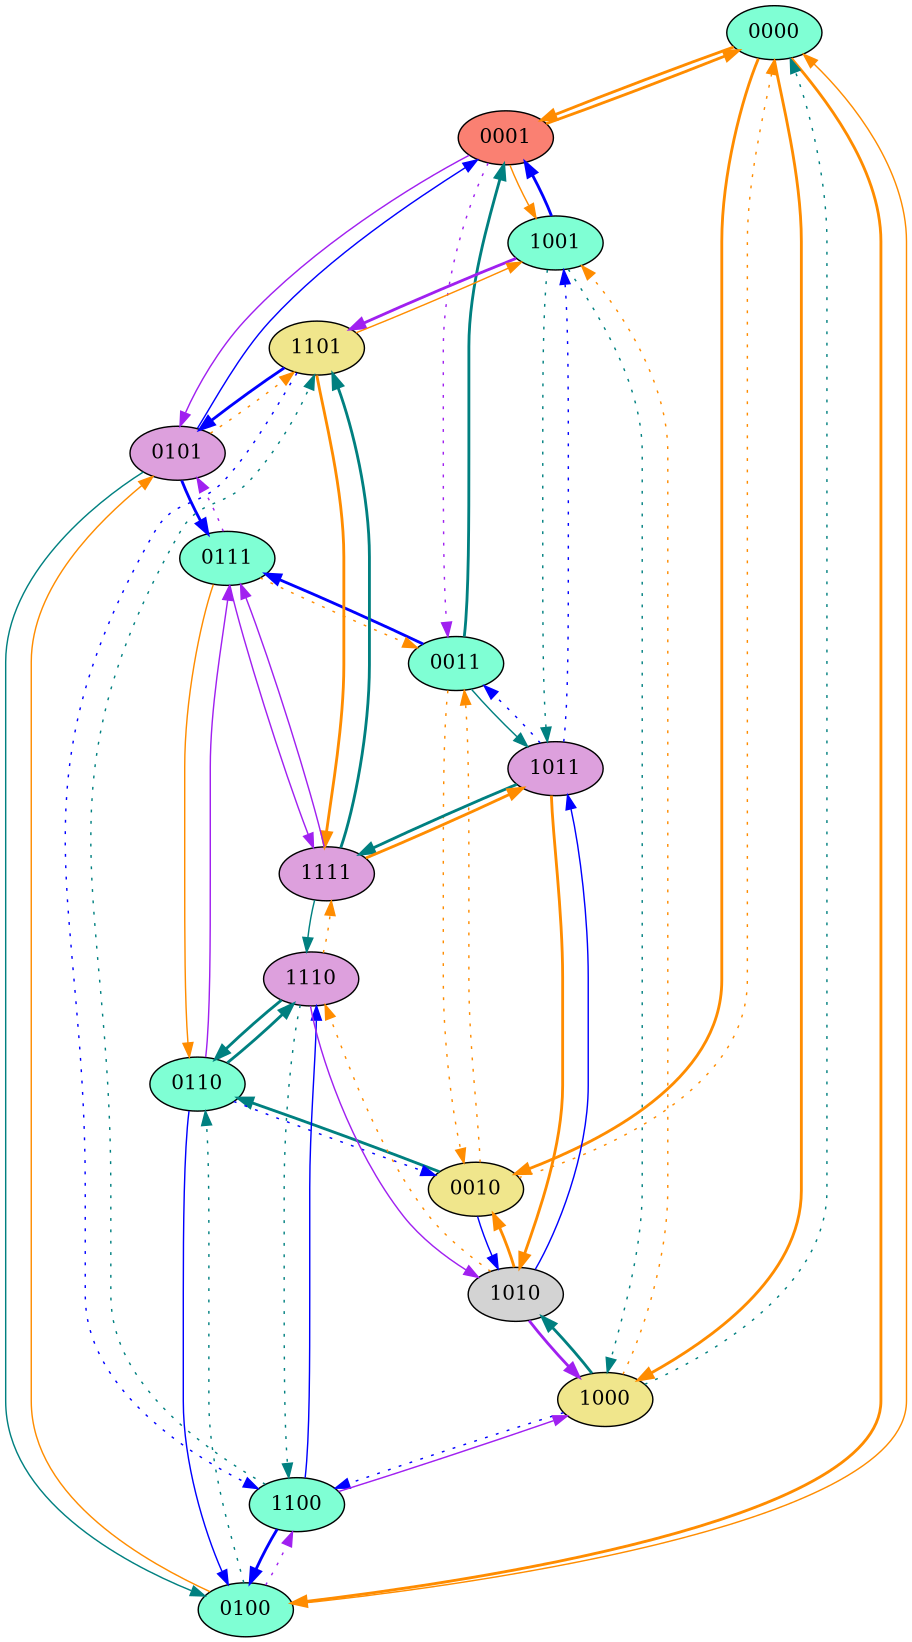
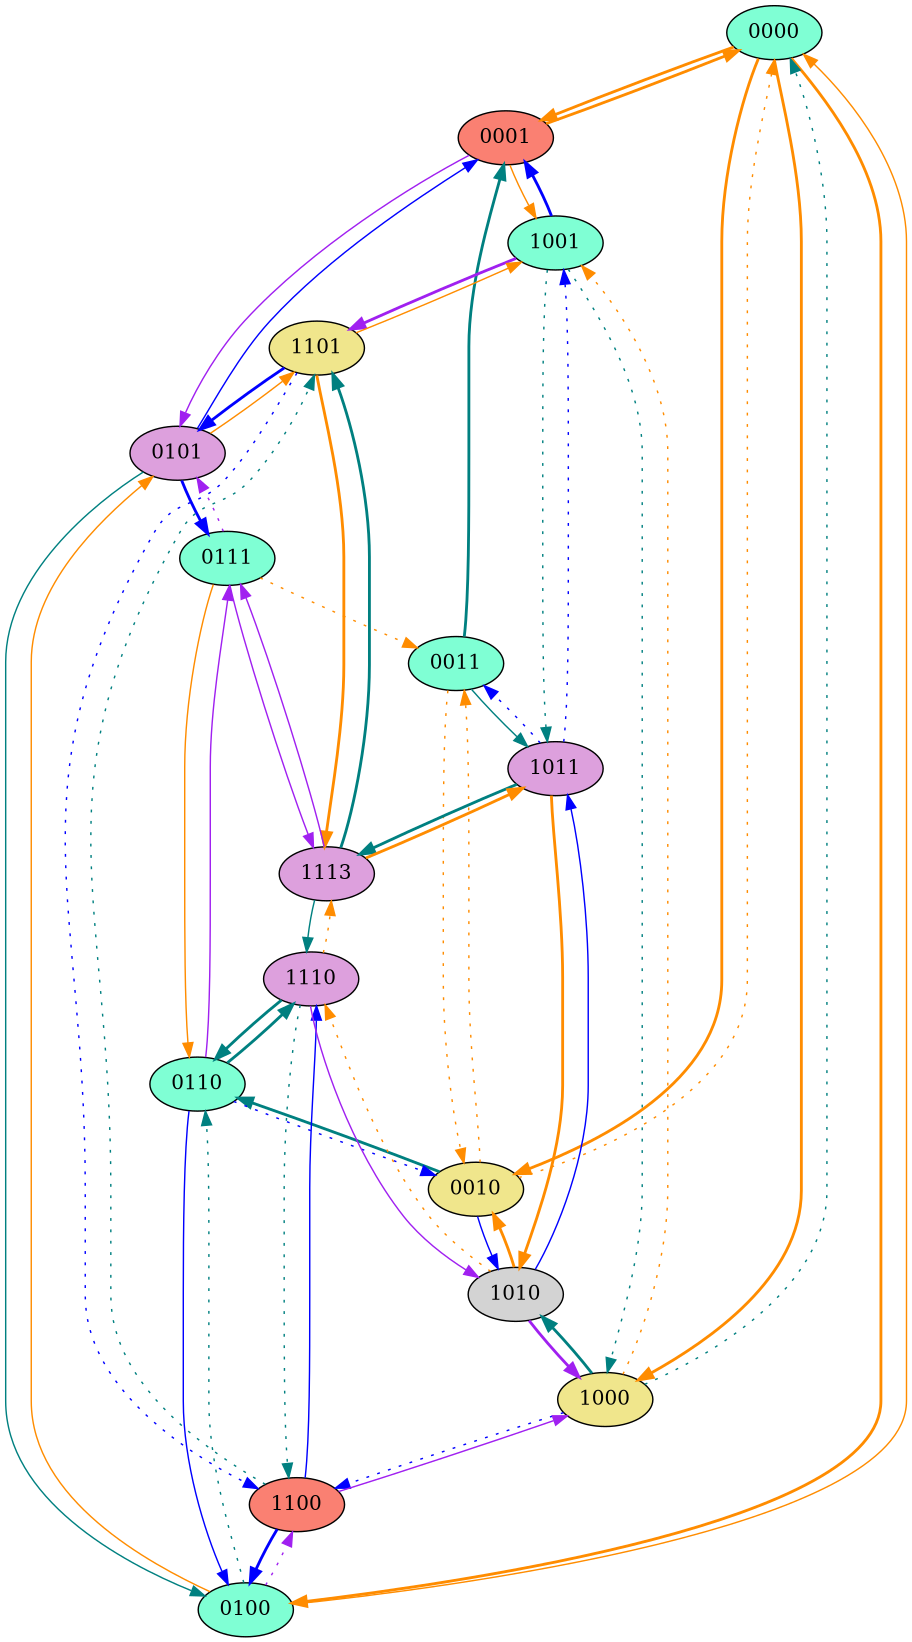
  digraph {
    node [fillcolor=aquamarine style=filled]
    edge [color=darkorange index=1 style=bold]
    0000 [height=0.52778 width=0.86111]
    0001 [fillcolor=salmon height=0.52778 width=0.86111]
    0010 [fillcolor=khaki height=0.52778 width=0.86111]
    0100 [height=0.52778 width=0.86111]
    1000 [fillcolor=khaki height=0.52778 width=0.86111]
    0011 [height=0.52778 width=0.86111]
    0101 [fillcolor=plum height=0.52778 width=0.86111]
    1001 [height=0.52778 width=0.86111]
    0110 [height=0.52778 width=0.86111]
    1010 [fillcolor=lightgrey height=0.52778 width=0.86111]
-   1100 [height=0.52778 width=0.86111]
+   1100 [fillcolor=salmon height=0.52778 width=0.86111]
    0111 [height=0.52778 width=0.86111]
    1011 [fillcolor=plum height=0.52778 width=0.86111]
    1101 [fillcolor=khaki height=0.52778 width=0.86111]
    1110 [fillcolor=plum height=0.52778 width=0.86111]
-   1111 [fillcolor=plum height=0.52778 width=0.86111]
+   1111 [fillcolor=plum height=0.52778 width=0.86111 label=1113]
    0000 -> 0001
    0000 -> 0010 [index=2]
    0000 -> 0100 [index=3]
    0000 -> 1000 [index=4]
    0001 -> 0000
-   0001 -> 0011 [color=purple index=2 style=dotted]
    0001 -> 0101 [color=purple index=3 style=solid]
    0001 -> 1001 [index=4 style=solid]
    0010 -> 0000 [index=2 style=dotted]
    0010 -> 0011 [style=dotted]
    0010 -> 0110 [color=teal index=3]
    0010 -> 1010 [color=blue index=4 style=solid]
    0100 -> 0000 [index=3 style=solid]
    0100 -> 0101 [style=solid]
    0100 -> 0110 [color=teal index=2 style=dotted]
    0100 -> 1100 [color=purple index=4 style=dotted]
    1000 -> 0000 [color=teal index=4 style=dotted]
    1000 -> 1001 [style=dotted]
    1000 -> 1010 [color=teal index=2]
    1000 -> 1100 [color=blue index=3 style=dotted]
    0011 -> 0001 [color=teal index=2]
    0011 -> 0010 [style=dotted]
-   0011 -> 0111 [color=blue index=3]
    0011 -> 1011 [color=teal index=4 style=solid]
    0101 -> 0001 [color=blue index=3 style=solid]
    0101 -> 0100 [color=teal style=solid]
    0101 -> 0111 [color=blue index=2]
-   0101 -> 1101 [index=4 style=dotted]
+   0101 -> 1101 [index=4 style=solid]
    1001 -> 0001 [color=blue index=4]
    1001 -> 1000 [color=teal style=dotted]
    1001 -> 1011 [color=teal index=2 style=dotted]
    1001 -> 1101 [color=purple index=3]
    0110 -> 0010 [color=blue index=3 style=dotted]
    0110 -> 0100 [color=blue index=2 style=solid]
    0110 -> 0111 [color=purple style=solid]
    0110 -> 1110 [color=teal index=4]
    1010 -> 0010 [index=4]
    1010 -> 1000 [color=purple index=2]
    1010 -> 1011 [color=blue style=solid]
    1010 -> 1110 [index=3 style=dotted]
    1100 -> 0100 [color=blue index=4]
    1100 -> 1000 [color=purple index=3 style=solid]
    1100 -> 1101 [color=teal style=dotted]
    1100 -> 1110 [color=blue index=2 style=solid]
    0111 -> 0011 [index=3 style=dotted]
    0111 -> 0101 [color=purple index=2 style=dotted]
    0111 -> 0110 [style=solid]
    0111 -> 1111 [color=purple index=4 style=solid]
    1011 -> 0011 [color=blue index=4 style=dotted]
    1011 -> 1001 [color=blue index=2 style=dotted]
    1011 -> 1010
    1011 -> 1111 [color=teal index=3]
    1101 -> 0101 [color=blue index=4]
    1101 -> 1001 [index=3 style=solid]
    1101 -> 1100 [color=blue style=dotted]
    1101 -> 1111 [index=2]
    1110 -> 0110 [color=teal index=4]
    1110 -> 1010 [color=purple index=3 style=solid]
    1110 -> 1100 [color=teal index=2 style=dotted]
    1110 -> 1111 [style=dotted]
    1111 -> 0111 [color=purple index=4 style=solid]
    1111 -> 1011 [index=3]
    1111 -> 1101 [color=teal index=2]
    1111 -> 1110 [color=teal style=solid]
  }
